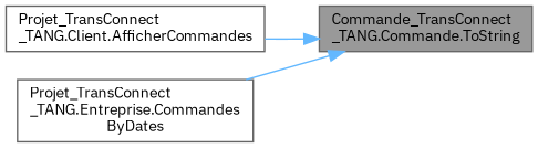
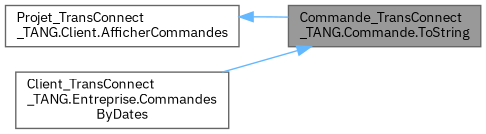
  digraph {
    fontname="IBM Plex Sans"
    rankdir=RL
    node [color=grey40 fillcolor=white fontname="IBM Plex Sans" fontsize=10 shape=box style=filled]
    edge [color=steelblue1 dir=back fontname="IBM Plex Sans" fontsize=10 labelfontname=Helvetica labelfontsize=10 style=solid]
    n1 [color=gray40 fillcolor=grey60 fontcolor=black height=0.2 label="Commande_TransConnect\l_TANG.Commande.ToString" width=0.4]
    n2 [height=0.2 label="Projet_TransConnect\l_TANG.Client.AfficherCommandes" width=0.4]
-   n3 [height=0.2 label="Projet_TransConnect\l_TANG.Entreprise.Commandes\lByDates" width=0.4]
-   n1 -> n2
+   n3 [height=0.2 label="Client_TransConnect\l_TANG.Entreprise.Commandes\lByDates" width=0.4]
+   n2 -> n1
    n1 -> n3
  }
